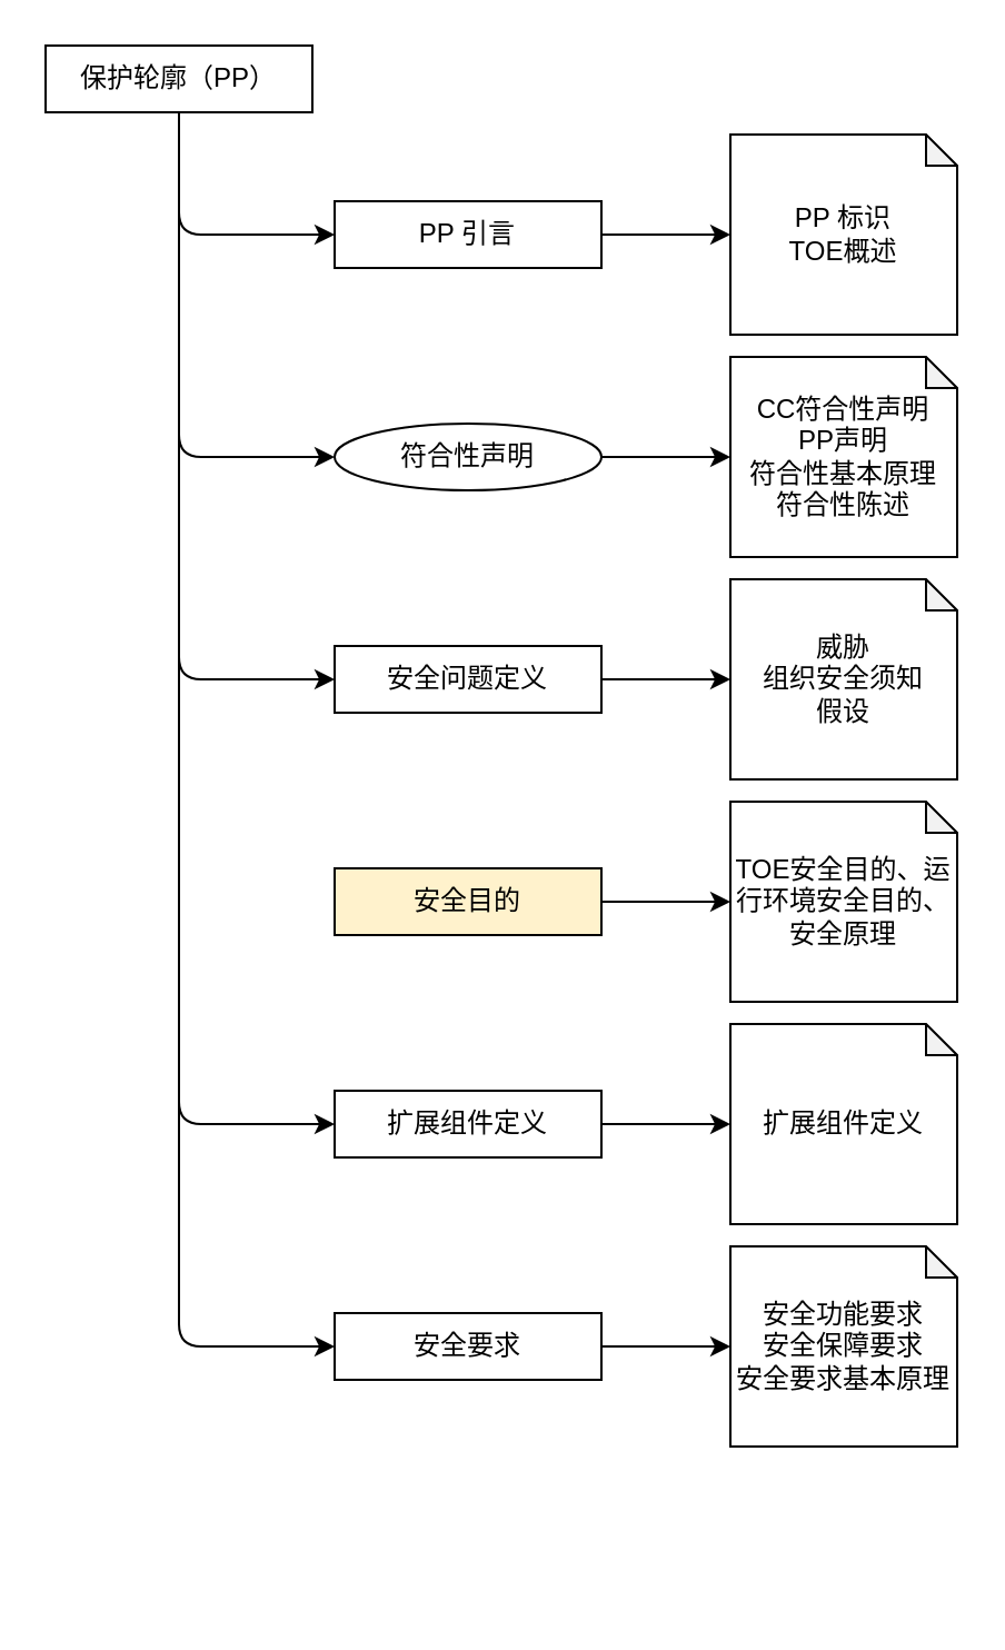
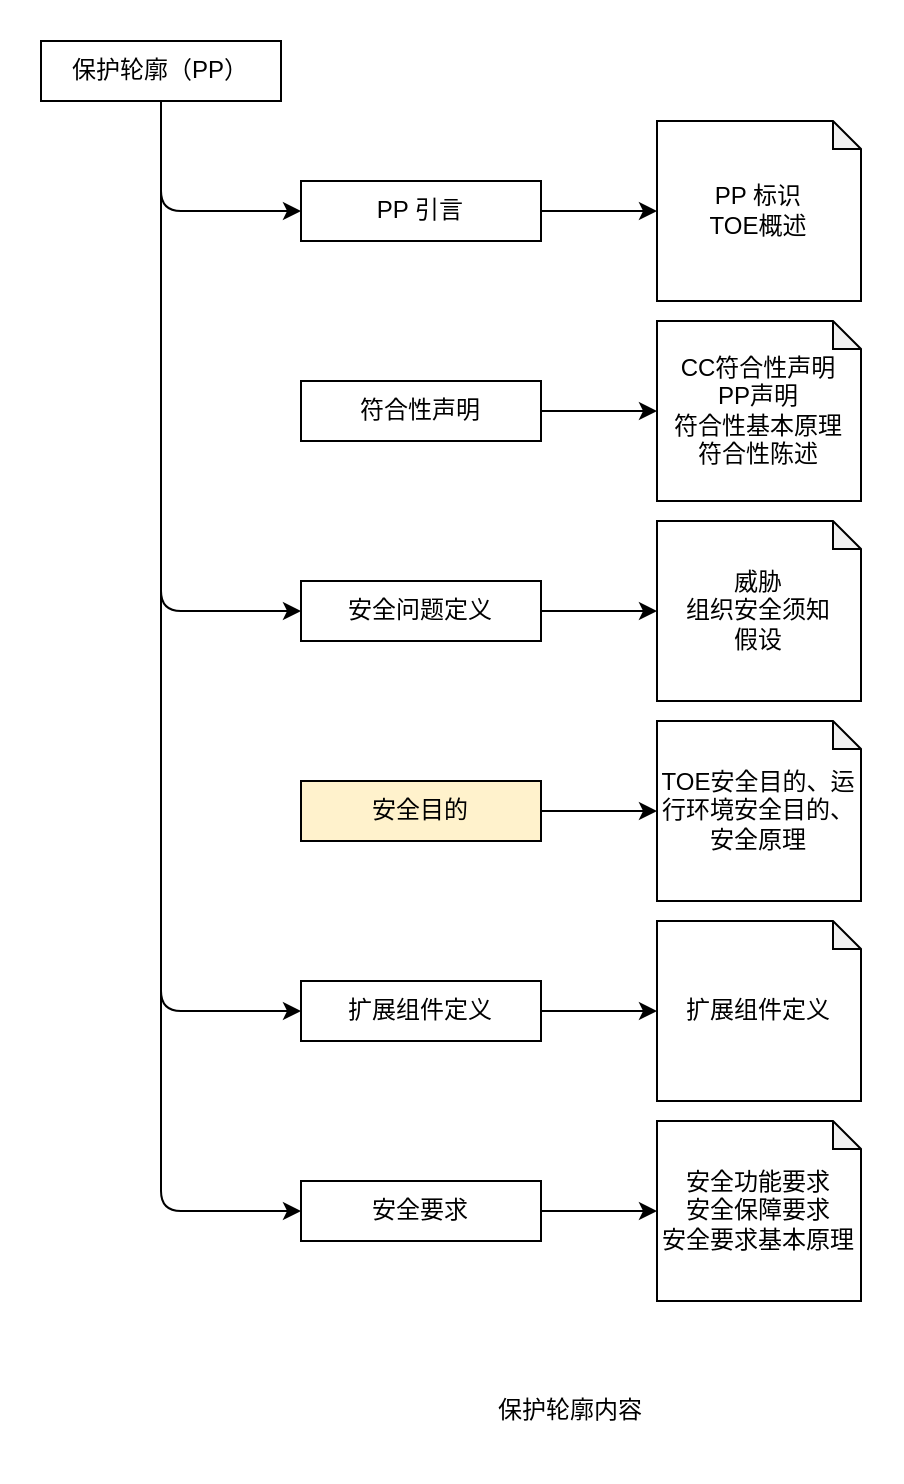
  <mxCell id="0" />
  <mxCell id="1" parent="0" />
  <mxCell id="2" value="" style="edgeStyle=none;html=1;" edge="1" parent="1" source="7" target="9"><mxGeometry relative="1" as="geometry"><Array as="points"><mxPoint x="80" y="105" /></Array></mxGeometry></mxCell>
- <mxCell id="3" style="edgeStyle=none;html=1;exitX=0.5;exitY=1;exitDx=0;exitDy=0;entryX=0;entryY=0.5;entryDx=0;entryDy=0;" edge="1" parent="1" source="7" target="12"><mxGeometry relative="1" as="geometry"><Array as="points"><mxPoint x="80" y="205" /></Array></mxGeometry></mxCell>
  <mxCell id="4" style="edgeStyle=none;html=1;exitX=0.5;exitY=1;exitDx=0;exitDy=0;entryX=0;entryY=0.5;entryDx=0;entryDy=0;" edge="1" parent="1" source="7" target="15"><mxGeometry relative="1" as="geometry"><Array as="points"><mxPoint x="80" y="305" /></Array></mxGeometry></mxCell>
  <mxCell id="5" style="edgeStyle=none;html=1;exitX=0.5;exitY=1;exitDx=0;exitDy=0;entryX=0;entryY=0.5;entryDx=0;entryDy=0;" edge="1" parent="1" source="7" target="21"><mxGeometry relative="1" as="geometry"><Array as="points"><mxPoint x="80" y="505" /></Array></mxGeometry></mxCell>
  <mxCell id="6" style="edgeStyle=none;html=1;exitX=0.5;exitY=1;exitDx=0;exitDy=0;entryX=0;entryY=0.5;entryDx=0;entryDy=0;" edge="1" parent="1" source="7" target="24"><mxGeometry relative="1" as="geometry"><Array as="points"><mxPoint x="80" y="605" /></Array></mxGeometry></mxCell>
  <mxCell id="7" value="保护轮廓（PP）" style="rounded=0;whiteSpace=wrap;html=1;" vertex="1" parent="1"><mxGeometry x="20" y="20" width="120" height="30" as="geometry" /></mxCell>
  <mxCell id="8" style="edgeStyle=none;html=1;exitX=1;exitY=0.5;exitDx=0;exitDy=0;entryX=0;entryY=0;entryDx=0;entryDy=50;entryPerimeter=0;" edge="1" parent="1" source="9"><mxGeometry relative="1" as="geometry"><mxPoint x="328" y="105" as="targetPoint" /></mxGeometry></mxCell>
  <mxCell id="9" value="PP 引言" style="rounded=0;whiteSpace=wrap;html=1;" vertex="1" parent="1"><mxGeometry x="150" y="90" width="120" height="30" as="geometry" /></mxCell>
  <mxCell id="10" value="&lt;span&gt;PP 标识&lt;/span&gt;&lt;br&gt;&lt;span&gt;TOE概述&lt;/span&gt;" style="shape=note;whiteSpace=wrap;html=1;backgroundOutline=1;darkOpacity=0.05;size=14;" vertex="1" parent="1"><mxGeometry x="328" y="60" width="102" height="90" as="geometry" /></mxCell>
  <mxCell id="11" style="edgeStyle=none;html=1;exitX=1;exitY=0.5;exitDx=0;exitDy=0;entryX=0;entryY=0;entryDx=0;entryDy=50;entryPerimeter=0;" edge="1" parent="1" source="12"><mxGeometry relative="1" as="geometry"><mxPoint x="328" y="205" as="targetPoint" /></mxGeometry></mxCell>
- <mxCell id="12" value="符合性声明" style="ellipse;whiteSpace=wrap;html=1;" vertex="1" parent="1"><mxGeometry x="150" y="190" width="120" height="30" as="geometry" /></mxCell>
+ <mxCell id="12" value="符合性声明" style="rounded=0;whiteSpace=wrap;html=1;" vertex="1" parent="1"><mxGeometry x="150" y="190" width="120" height="30" as="geometry" /></mxCell>
  <mxCell id="13" value="CC符合性声明&lt;br&gt;PP声明&lt;br&gt;符合性基本原理&lt;br&gt;符合性陈述" style="shape=note;whiteSpace=wrap;html=1;backgroundOutline=1;darkOpacity=0.05;size=14;" vertex="1" parent="1"><mxGeometry x="328" y="160" width="102" height="90" as="geometry" /></mxCell>
  <mxCell id="14" style="edgeStyle=none;html=1;exitX=1;exitY=0.5;exitDx=0;exitDy=0;entryX=0;entryY=0;entryDx=0;entryDy=50;entryPerimeter=0;" edge="1" parent="1" source="15"><mxGeometry relative="1" as="geometry"><mxPoint x="328" y="305" as="targetPoint" /></mxGeometry></mxCell>
  <mxCell id="15" value="安全问题定义" style="rounded=0;whiteSpace=wrap;html=1;" vertex="1" parent="1"><mxGeometry x="150" y="290" width="120" height="30" as="geometry" /></mxCell>
  <mxCell id="16" value="威胁&lt;br&gt;组织安全须知&lt;br&gt;假设" style="shape=note;whiteSpace=wrap;html=1;backgroundOutline=1;darkOpacity=0.05;size=14;" vertex="1" parent="1"><mxGeometry x="328" y="260" width="102" height="90" as="geometry" /></mxCell>
  <mxCell id="17" style="edgeStyle=none;html=1;exitX=1;exitY=0.5;exitDx=0;exitDy=0;entryX=0;entryY=0;entryDx=0;entryDy=50;entryPerimeter=0;" edge="1" parent="1" source="18"><mxGeometry relative="1" as="geometry"><mxPoint x="328" y="405" as="targetPoint" /></mxGeometry></mxCell>
  <mxCell id="18" value="安全目的" style="rounded=0;whiteSpace=wrap;html=1;fillColor=#fff2cc;" vertex="1" parent="1"><mxGeometry x="150" y="390" width="120" height="30" as="geometry" /></mxCell>
  <mxCell id="19" value="TOE安全目的、运行环境安全目的、安全原理" style="shape=note;whiteSpace=wrap;html=1;backgroundOutline=1;darkOpacity=0.05;size=14;" vertex="1" parent="1"><mxGeometry x="328" y="360" width="102" height="90" as="geometry" /></mxCell>
  <mxCell id="20" style="edgeStyle=none;html=1;exitX=1;exitY=0.5;exitDx=0;exitDy=0;entryX=0;entryY=0;entryDx=0;entryDy=50;entryPerimeter=0;" edge="1" parent="1" source="21"><mxGeometry relative="1" as="geometry"><mxPoint x="328" y="505" as="targetPoint" /></mxGeometry></mxCell>
  <mxCell id="21" value="扩展组件定义" style="rounded=0;whiteSpace=wrap;html=1;" vertex="1" parent="1"><mxGeometry x="150" y="490" width="120" height="30" as="geometry" /></mxCell>
  <mxCell id="22" value="扩展组件定义" style="shape=note;whiteSpace=wrap;html=1;backgroundOutline=1;darkOpacity=0.05;size=14;" vertex="1" parent="1"><mxGeometry x="328" y="460" width="102" height="90" as="geometry" /></mxCell>
  <mxCell id="23" style="edgeStyle=none;html=1;exitX=1;exitY=0.5;exitDx=0;exitDy=0;entryX=0;entryY=0;entryDx=0;entryDy=50;entryPerimeter=0;" edge="1" parent="1" source="24"><mxGeometry relative="1" as="geometry"><mxPoint x="328" y="605" as="targetPoint" /></mxGeometry></mxCell>
  <mxCell id="24" value="安全要求" style="rounded=0;whiteSpace=wrap;html=1;" vertex="1" parent="1"><mxGeometry x="150" y="590" width="120" height="30" as="geometry" /></mxCell>
  <mxCell id="25" value="安全功能要求&lt;br&gt;安全保障要求&lt;br&gt;安全要求基本原理" style="shape=note;whiteSpace=wrap;html=1;backgroundOutline=1;darkOpacity=0.05;size=14;" vertex="1" parent="1"><mxGeometry x="328" y="560" width="102" height="90" as="geometry" /></mxCell>
+ <mxCell id="26" value="保护轮廓内容" style="text;html=1;strokeColor=none;fillColor=none;align=center;verticalAlign=middle;whiteSpace=wrap;rounded=0;" vertex="1" parent="1"><mxGeometry x="230" y="690" width="110" height="30" as="geometry" /></mxCell>
